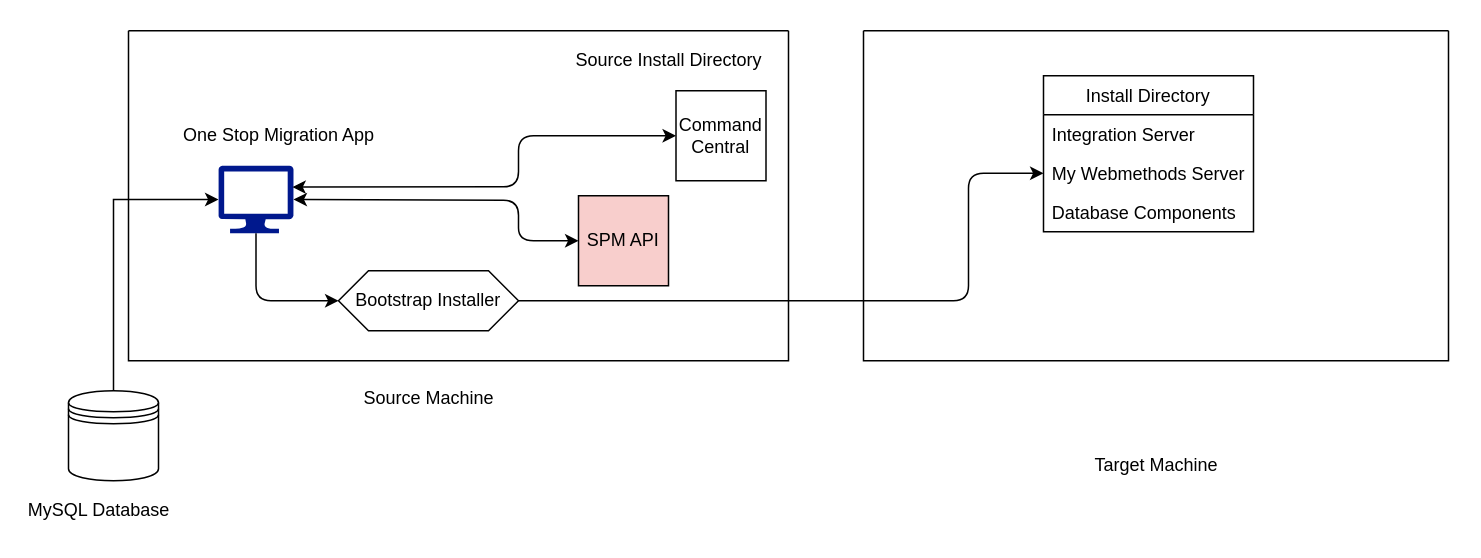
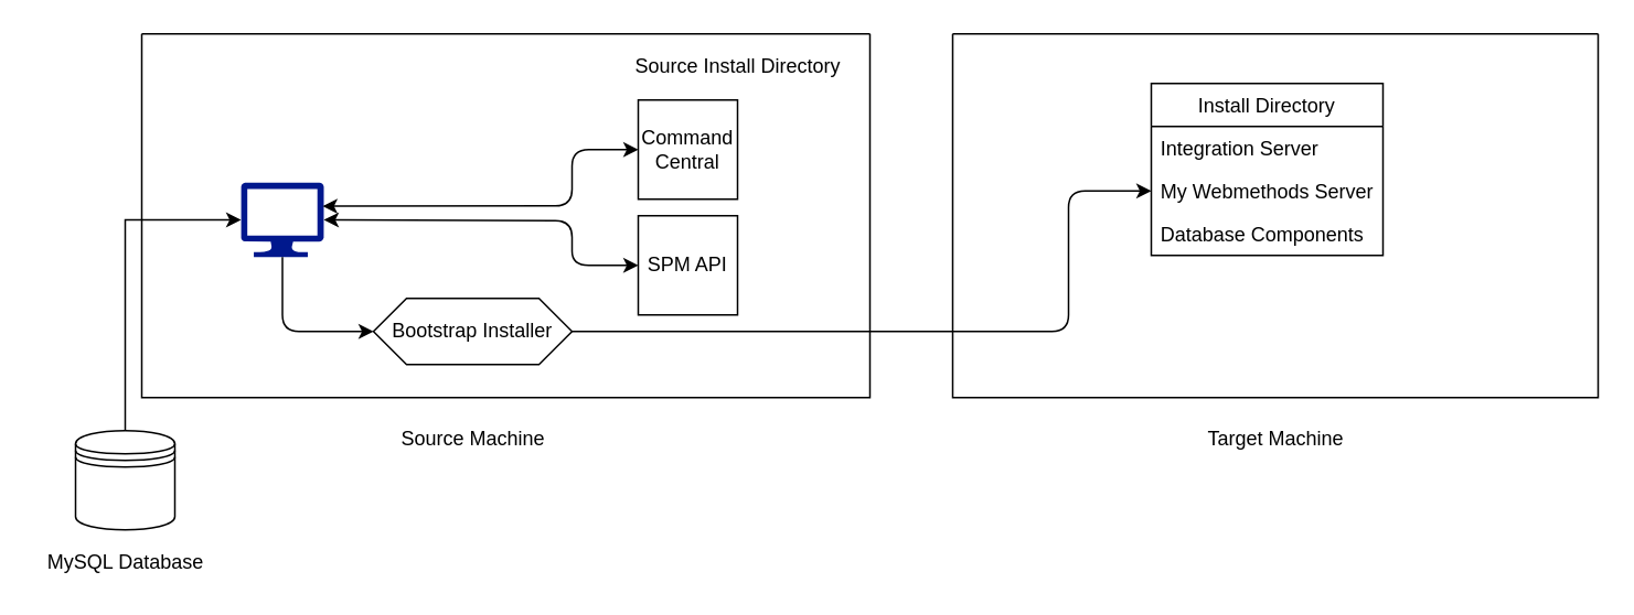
  <mxCell id="0" />
  <mxCell id="1" parent="0" />
  <mxCell id="2" value="" style="shape=datastore;whiteSpace=wrap;html=1;" vertex="1" parent="1"><mxGeometry x="45" y="260" width="60" height="60" as="geometry" /></mxCell>
  <mxCell id="3" value="" style="edgeStyle=orthogonalEdgeStyle;rounded=0;orthogonalLoop=1;jettySize=auto;html=1;entryX=0;entryY=0.5;entryDx=0;entryDy=0;entryPerimeter=0;" edge="1" parent="1" source="2" target="6"><mxGeometry relative="1" as="geometry"><mxPoint x="75" y="260" as="sourcePoint" /><mxPoint x="75" y="120" as="targetPoint" /><Array as="points"><mxPoint x="75" y="133" /></Array></mxGeometry></mxCell>
- <mxCell id="4" value="MySQL Database" style="text;html=1;align=center;verticalAlign=middle;resizable=0;points=[];autosize=1;strokeColor=none;fillColor=none;" vertex="1" parent="1"><mxGeometry x="10" y="330" width="110" height="20" as="geometry" /></mxCell>
+ <mxCell id="4" value="MySQL Database" style="text;html=1;align=center;verticalAlign=middle;resizable=0;points=[];autosize=1;strokeColor=none;fillColor=none;" vertex="1" parent="1"><mxGeometry x="20" y="330" width="110" height="20" as="geometry" /></mxCell>
  <mxCell id="5" value="" style="swimlane;startSize=0;" vertex="1" parent="1"><mxGeometry x="85" y="20" width="440" height="220" as="geometry" /></mxCell>
  <mxCell id="6" value="" style="sketch=0;aspect=fixed;pointerEvents=1;shadow=0;dashed=0;html=1;strokeColor=none;labelPosition=center;verticalLabelPosition=bottom;verticalAlign=top;align=center;fillColor=#00188D;shape=mxgraph.azure.computer" vertex="1" parent="5"><mxGeometry x="60" y="90" width="50" height="45" as="geometry" /></mxCell>
- <mxCell id="7" value="One Stop Migration App" style="text;html=1;align=center;verticalAlign=middle;resizable=0;points=[];autosize=1;strokeColor=none;fillColor=none;" vertex="1" parent="5"><mxGeometry x="30" y="60" width="140" height="20" as="geometry" /></mxCell>
  <mxCell id="8" value="Source Install Directory" style="text;html=1;align=center;verticalAlign=middle;resizable=0;points=[];autosize=1;strokeColor=none;fillColor=none;" vertex="1" parent="5"><mxGeometry x="290" y="10" width="140" height="20" as="geometry" /></mxCell>
- <mxCell id="9" value="Command Central" style="whiteSpace=wrap;html=1;aspect=fixed;" vertex="1" parent="5"><mxGeometry x="365" y="40" width="60" height="60" as="geometry" /></mxCell>
- <mxCell id="10" value="SPM API" style="whiteSpace=wrap;html=1;aspect=fixed;fillColor=#f8cecc;" vertex="1" parent="5"><mxGeometry x="300" y="110" width="60" height="60" as="geometry" /></mxCell>
+ <mxCell id="9" value="Command Central" style="whiteSpace=wrap;html=1;aspect=fixed;" vertex="1" parent="5"><mxGeometry x="300" y="40" width="60" height="60" as="geometry" /></mxCell>
+ <mxCell id="10" value="SPM API" style="whiteSpace=wrap;html=1;aspect=fixed;" vertex="1" parent="5"><mxGeometry x="300" y="110" width="60" height="60" as="geometry" /></mxCell>
  <mxCell id="11" value="" style="endArrow=classic;startArrow=classic;html=1;entryX=0;entryY=0.5;entryDx=0;entryDy=0;exitX=0.984;exitY=0.316;exitDx=0;exitDy=0;exitPerimeter=0;" edge="1" parent="5" source="6" target="9"><mxGeometry width="50" height="50" relative="1" as="geometry"><mxPoint x="350" y="230" as="sourcePoint" /><mxPoint x="400" y="180" as="targetPoint" /><Array as="points"><mxPoint x="260" y="104" /><mxPoint x="260" y="70" /></Array></mxGeometry></mxCell>
  <mxCell id="12" value="" style="endArrow=classic;startArrow=classic;html=1;entryX=0;entryY=0.5;entryDx=0;entryDy=0;exitX=1;exitY=0.5;exitDx=0;exitDy=0;exitPerimeter=0;" edge="1" parent="5" source="6" target="10"><mxGeometry width="50" height="50" relative="1" as="geometry"><mxPoint x="350" y="230" as="sourcePoint" /><mxPoint x="400" y="180" as="targetPoint" /><Array as="points"><mxPoint x="260" y="113" /><mxPoint x="260" y="140" /></Array></mxGeometry></mxCell>
  <mxCell id="13" value="Bootstrap Installer" style="shape=hexagon;perimeter=hexagonPerimeter2;whiteSpace=wrap;html=1;fixedSize=1;" vertex="1" parent="5"><mxGeometry x="140" y="160" width="120" height="40" as="geometry" /></mxCell>
  <mxCell id="14" value="" style="endArrow=classic;html=1;exitX=0.5;exitY=1;exitDx=0;exitDy=0;exitPerimeter=0;entryX=0;entryY=0.5;entryDx=0;entryDy=0;" edge="1" parent="5" source="6" target="13"><mxGeometry width="50" height="50" relative="1" as="geometry"><mxPoint x="390" y="230" as="sourcePoint" /><mxPoint x="440" y="180" as="targetPoint" /><Array as="points"><mxPoint x="85" y="180" /></Array></mxGeometry></mxCell>
  <mxCell id="15" value="Source Machine" style="text;html=1;align=center;verticalAlign=middle;resizable=0;points=[];autosize=1;strokeColor=none;fillColor=none;" vertex="1" parent="1"><mxGeometry x="235" y="255" width="100" height="20" as="geometry" /></mxCell>
  <mxCell id="16" value="" style="swimlane;startSize=0;" vertex="1" parent="1"><mxGeometry x="575" y="20" width="390" height="220" as="geometry" /></mxCell>
  <mxCell id="17" value="Install Directory" style="swimlane;fontStyle=0;childLayout=stackLayout;horizontal=1;startSize=26;horizontalStack=0;resizeParent=1;resizeParentMax=0;resizeLast=0;collapsible=1;marginBottom=0;" vertex="1" parent="16"><mxGeometry x="120" y="30" width="140" height="104" as="geometry" /></mxCell>
  <mxCell id="18" value="Integration Server" style="text;strokeColor=none;fillColor=none;align=left;verticalAlign=top;spacingLeft=4;spacingRight=4;overflow=hidden;rotatable=0;points=[[0,0.5],[1,0.5]];portConstraint=eastwest;" vertex="1" parent="17"><mxGeometry y="26" width="140" height="26" as="geometry" /></mxCell>
  <mxCell id="19" value="My Webmethods Server" style="text;strokeColor=none;fillColor=none;align=left;verticalAlign=top;spacingLeft=4;spacingRight=4;overflow=hidden;rotatable=0;points=[[0,0.5],[1,0.5]];portConstraint=eastwest;" vertex="1" parent="17"><mxGeometry y="52" width="140" height="26" as="geometry" /></mxCell>
  <mxCell id="20" value="Database Components" style="text;strokeColor=none;fillColor=none;align=left;verticalAlign=top;spacingLeft=4;spacingRight=4;overflow=hidden;rotatable=0;points=[[0,0.5],[1,0.5]];portConstraint=eastwest;" vertex="1" parent="17"><mxGeometry y="78" width="140" height="26" as="geometry" /></mxCell>
- <mxCell id="21" value="Target Machine" style="text;html=1;align=center;verticalAlign=middle;resizable=0;points=[];autosize=1;strokeColor=none;fillColor=none;" vertex="1" parent="1"><mxGeometry x="720" y="300" width="100" height="20" as="geometry" /></mxCell>
+ <mxCell id="21" value="Target Machine" style="text;html=1;align=center;verticalAlign=middle;resizable=0;points=[];autosize=1;strokeColor=none;fillColor=none;" vertex="1" parent="1"><mxGeometry x="720" y="255" width="100" height="20" as="geometry" /></mxCell>
  <mxCell id="22" value="" style="endArrow=classic;html=1;entryX=0;entryY=0.5;entryDx=0;entryDy=0;exitX=1;exitY=0.5;exitDx=0;exitDy=0;" edge="1" parent="1" source="13" target="19"><mxGeometry width="50" height="50" relative="1" as="geometry"><mxPoint x="475" y="250" as="sourcePoint" /><mxPoint x="525" y="200" as="targetPoint" /><Array as="points"><mxPoint x="645" y="200" /><mxPoint x="645" y="115" /></Array></mxGeometry></mxCell>
